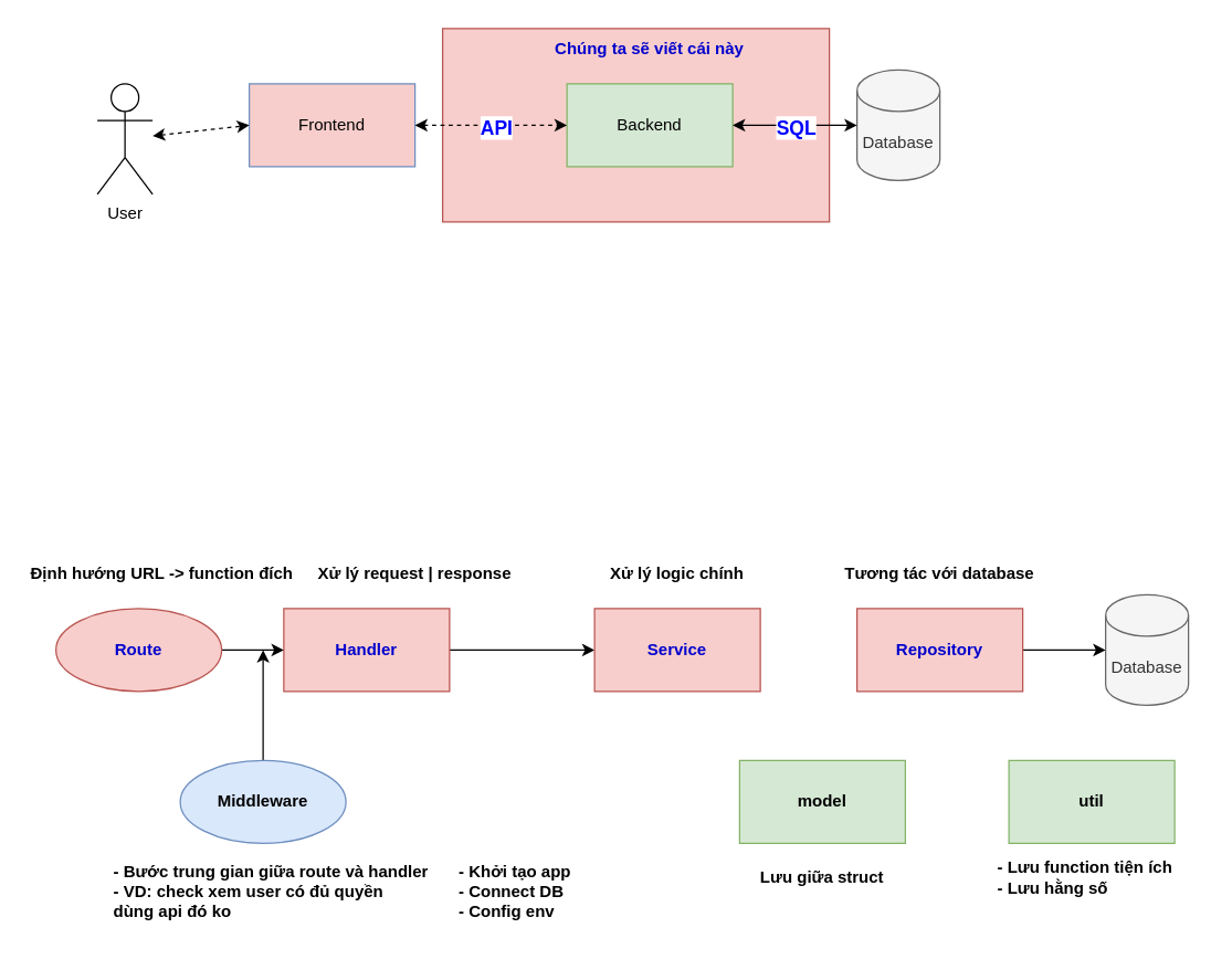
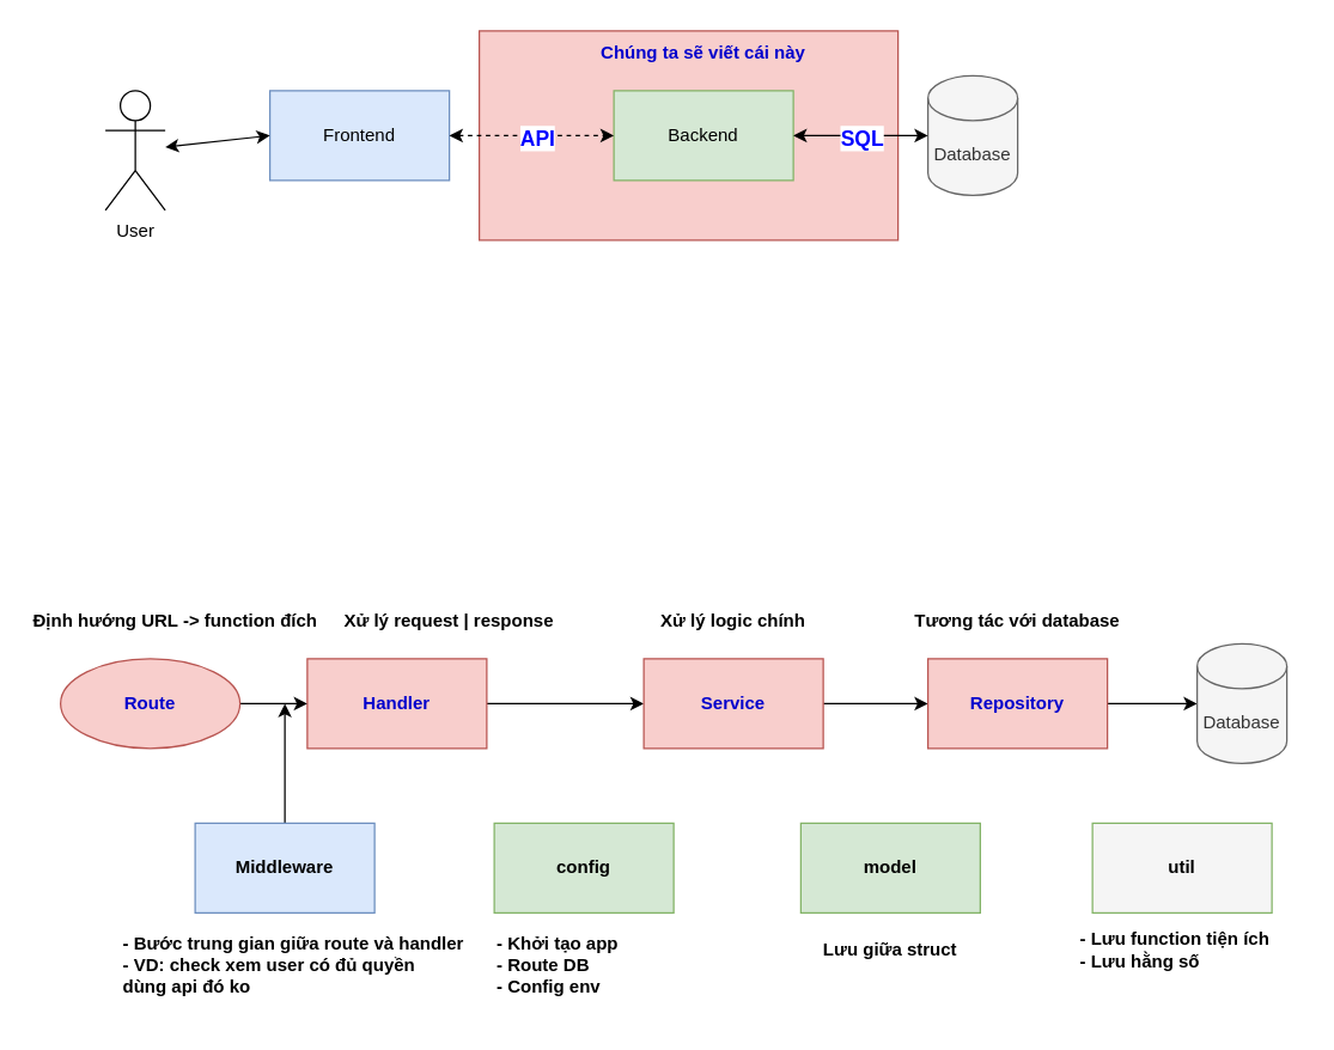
  <mxCell id="0" />
  <mxCell id="1" parent="0" />
  <mxCell id="2" value="" style="rounded=0;whiteSpace=wrap;html=1;fillColor=#f8cecc;strokeColor=#b85450;" vertex="1" parent="1"><mxGeometry x="320" y="20" width="280" height="140" as="geometry" /></mxCell>
- <mxCell id="3" value="Frontend" style="rounded=0;whiteSpace=wrap;html=1;fillColor=#f8cecc;strokeColor=#6c8ebf;" parent="1" vertex="1"><mxGeometry x="180" y="60" width="120" height="60" as="geometry" /></mxCell>
+ <mxCell id="3" value="Frontend" style="rounded=0;whiteSpace=wrap;html=1;fillColor=#dae8fc;strokeColor=#6c8ebf;" parent="1" vertex="1"><mxGeometry x="180" y="60" width="120" height="60" as="geometry" /></mxCell>
  <mxCell id="4" value="User" style="shape=umlActor;verticalLabelPosition=bottom;verticalAlign=top;html=1;outlineConnect=0;" parent="1" vertex="1"><mxGeometry x="70" y="60" width="40" height="80" as="geometry" /></mxCell>
  <mxCell id="5" value="Backend" style="rounded=0;whiteSpace=wrap;html=1;fillColor=#d5e8d4;strokeColor=#82b366;" parent="1" vertex="1"><mxGeometry x="410" y="60" width="120" height="60" as="geometry" /></mxCell>
  <mxCell id="6" value="Database" style="shape=cylinder3;whiteSpace=wrap;html=1;boundedLbl=1;backgroundOutline=1;size=15;fillColor=#f5f5f5;fontColor=#333333;strokeColor=#666666;" parent="1" vertex="1"><mxGeometry x="620" y="50" width="60" height="80" as="geometry" /></mxCell>
  <mxCell id="7" value="" style="endArrow=classic;startArrow=classic;html=1;rounded=0;exitX=1;exitY=0.5;exitDx=0;exitDy=0;entryX=0;entryY=0.5;entryDx=0;entryDy=0;dashed=1;" parent="1" source="3" target="5" edge="1"><mxGeometry width="50" height="50" relative="1" as="geometry"><mxPoint x="420" y="180" as="sourcePoint" /><mxPoint x="470" y="130" as="targetPoint" /></mxGeometry></mxCell>
  <mxCell id="8" value="&lt;b&gt;&lt;font style=&quot;font-size: 14px;&quot;&gt;API&lt;/font&gt;&lt;/b&gt;" style="edgeLabel;html=1;align=center;verticalAlign=middle;resizable=0;points=[];fontColor=#0000FF;" parent="7" vertex="1" connectable="0"><mxGeometry x="0.046" y="-1" relative="1" as="geometry"><mxPoint as="offset" /></mxGeometry></mxCell>
  <mxCell id="9" value="" style="endArrow=classic;startArrow=classic;html=1;rounded=0;exitX=1;exitY=0.5;exitDx=0;exitDy=0;entryX=0;entryY=0.5;entryDx=0;entryDy=0;entryPerimeter=0;" parent="1" source="5" target="6" edge="1"><mxGeometry width="50" height="50" relative="1" as="geometry"><mxPoint x="420" y="180" as="sourcePoint" /><mxPoint x="470" y="130" as="targetPoint" /></mxGeometry></mxCell>
  <mxCell id="10" value="&lt;b&gt;&lt;font style=&quot;font-size: 14px;&quot;&gt;SQL&lt;/font&gt;&lt;/b&gt;" style="edgeLabel;html=1;align=center;verticalAlign=middle;resizable=0;points=[];fontColor=#0000FF;" parent="9" vertex="1" connectable="0"><mxGeometry y="-1" relative="1" as="geometry"><mxPoint as="offset" /></mxGeometry></mxCell>
- <mxCell id="11" value="" style="endArrow=classic;startArrow=classic;html=1;rounded=0;entryX=0;entryY=0.5;entryDx=0;entryDy=0;dashed=1;" parent="1" source="4" target="3" edge="1"><mxGeometry width="50" height="50" relative="1" as="geometry"><mxPoint x="420" y="180" as="sourcePoint" /><mxPoint x="470" y="130" as="targetPoint" /></mxGeometry></mxCell>
+ <mxCell id="11" value="" style="endArrow=classic;startArrow=classic;html=1;rounded=0;entryX=0;entryY=0.5;entryDx=0;entryDy=0;" parent="1" source="4" target="3" edge="1"><mxGeometry width="50" height="50" relative="1" as="geometry"><mxPoint x="420" y="180" as="sourcePoint" /><mxPoint x="470" y="130" as="targetPoint" /></mxGeometry></mxCell>
  <mxCell id="12" style="edgeStyle=orthogonalEdgeStyle;rounded=0;orthogonalLoop=1;jettySize=auto;html=1;exitX=1;exitY=0.5;exitDx=0;exitDy=0;entryX=0;entryY=0.5;entryDx=0;entryDy=0;" parent="1" source="13" target="17" edge="1"><mxGeometry relative="1" as="geometry" /></mxCell>
  <mxCell id="13" value="Handler" style="rounded=0;whiteSpace=wrap;html=1;fillColor=#f8cecc;strokeColor=#b85450;fontStyle=1;fontColor=#0000CC;" parent="1" vertex="1"><mxGeometry x="205" y="440" width="120" height="60" as="geometry" /></mxCell>
  <mxCell id="14" style="edgeStyle=orthogonalEdgeStyle;rounded=0;orthogonalLoop=1;jettySize=auto;html=1;exitX=1;exitY=0.5;exitDx=0;exitDy=0;entryX=0;entryY=0.5;entryDx=0;entryDy=0;" parent="1" source="15" target="13" edge="1"><mxGeometry relative="1" as="geometry" /></mxCell>
  <mxCell id="15" value="Route" style="ellipse;whiteSpace=wrap;html=1;fillColor=#f8cecc;strokeColor=#b85450;fontStyle=1;fontColor=#0000CC;" parent="1" vertex="1"><mxGeometry x="40" y="440" width="120" height="60" as="geometry" /></mxCell>
+ <mxCell id="16" style="edgeStyle=orthogonalEdgeStyle;rounded=0;orthogonalLoop=1;jettySize=auto;html=1;exitX=1;exitY=0.5;exitDx=0;exitDy=0;entryX=0;entryY=0.5;entryDx=0;entryDy=0;" parent="1" source="17" target="21" edge="1"><mxGeometry relative="1" as="geometry" /></mxCell>
  <mxCell id="17" value="Service" style="rounded=0;whiteSpace=wrap;html=1;fillColor=#f8cecc;strokeColor=#b85450;fontStyle=1;fontColor=#0000CC;" parent="1" vertex="1"><mxGeometry x="430" y="440" width="120" height="60" as="geometry" /></mxCell>
  <mxCell id="18" style="edgeStyle=orthogonalEdgeStyle;rounded=0;orthogonalLoop=1;jettySize=auto;html=1;exitX=0.5;exitY=0;exitDx=0;exitDy=0;" parent="1" source="19" edge="1"><mxGeometry relative="1" as="geometry"><mxPoint x="190" y="470" as="targetPoint" /></mxGeometry></mxCell>
- <mxCell id="19" value="Middleware" style="ellipse;whiteSpace=wrap;html=1;fillColor=#dae8fc;strokeColor=#6c8ebf;fontStyle=1;" parent="1" vertex="1"><mxGeometry x="130" y="550" width="120" height="60" as="geometry" /></mxCell>
+ <mxCell id="19" value="Middleware" style="rounded=0;whiteSpace=wrap;html=1;fillColor=#dae8fc;strokeColor=#6c8ebf;fontStyle=1" parent="1" vertex="1"><mxGeometry x="130" y="550" width="120" height="60" as="geometry" /></mxCell>
  <mxCell id="20" style="edgeStyle=orthogonalEdgeStyle;rounded=0;orthogonalLoop=1;jettySize=auto;html=1;exitX=1;exitY=0.5;exitDx=0;exitDy=0;entryX=0;entryY=0.5;entryDx=0;entryDy=0;entryPerimeter=0;" parent="1" source="21" target="22" edge="1"><mxGeometry relative="1" as="geometry" /></mxCell>
  <mxCell id="21" value="Repository" style="rounded=0;whiteSpace=wrap;html=1;fillColor=#f8cecc;strokeColor=#b85450;fontStyle=1;fontColor=#0000CC;" parent="1" vertex="1"><mxGeometry x="620" y="440" width="120" height="60" as="geometry" /></mxCell>
  <mxCell id="22" value="Database" style="shape=cylinder3;whiteSpace=wrap;html=1;boundedLbl=1;backgroundOutline=1;size=15;fillColor=#f5f5f5;fontColor=#333333;strokeColor=#666666;" parent="1" vertex="1"><mxGeometry x="800" y="430" width="60" height="80" as="geometry" /></mxCell>
  <mxCell id="23" value="Xử lý request | response" style="text;html=1;strokeColor=none;fillColor=none;align=center;verticalAlign=middle;whiteSpace=wrap;rounded=0;fontStyle=1" parent="1" vertex="1"><mxGeometry x="220" y="400" width="160" height="30" as="geometry" /></mxCell>
  <mxCell id="24" value="Xử lý logic chính" style="text;html=1;strokeColor=none;fillColor=none;align=center;verticalAlign=middle;whiteSpace=wrap;rounded=0;fontStyle=1" parent="1" vertex="1"><mxGeometry x="420" y="400" width="140" height="30" as="geometry" /></mxCell>
  <mxCell id="25" value="Tương tác với database" style="text;html=1;strokeColor=none;fillColor=none;align=center;verticalAlign=middle;whiteSpace=wrap;rounded=0;fontStyle=1" parent="1" vertex="1"><mxGeometry x="610" y="400" width="140" height="30" as="geometry" /></mxCell>
  <mxCell id="26" value="- Bước trung gian giữa route và handler&lt;br&gt;- VD: check xem user có đủ quyền dùng api đó ko" style="text;html=1;strokeColor=none;fillColor=none;align=left;verticalAlign=middle;whiteSpace=wrap;rounded=0;fontStyle=1" parent="1" vertex="1"><mxGeometry x="80" y="610" width="230" height="70" as="geometry" /></mxCell>
  <mxCell id="27" value="Định hướng URL -&amp;gt; function đích" style="text;html=1;strokeColor=none;fillColor=none;align=left;verticalAlign=middle;whiteSpace=wrap;rounded=0;fontStyle=1" parent="1" vertex="1"><mxGeometry y="400" width="200" height="30" as="geometry" x="20" /></mxCell>
- <mxCell id="29" value="- Khởi tạo app&lt;br&gt;- Connect DB&lt;br&gt;- Config env" style="text;html=1;strokeColor=none;fillColor=none;align=left;verticalAlign=middle;whiteSpace=wrap;rounded=0;fontStyle=1" parent="1" vertex="1"><mxGeometry x="330" y="630" width="150" height="30" as="geometry" /></mxCell>
+ <mxCell id="28" value="config" style="rounded=0;whiteSpace=wrap;html=1;fillColor=#d5e8d4;strokeColor=#82b366;fontStyle=1" parent="1" vertex="1"><mxGeometry x="330" y="550" width="120" height="60" as="geometry" /></mxCell>
+ <mxCell id="29" value="- Khởi tạo app&lt;br&gt;- Route DB&lt;br&gt;- Config env" style="text;html=1;strokeColor=none;fillColor=none;align=left;verticalAlign=middle;whiteSpace=wrap;rounded=0;fontStyle=1" parent="1" vertex="1"><mxGeometry x="330" y="630" width="150" height="30" as="geometry" /></mxCell>
  <mxCell id="30" value="Lưu giữa struct" style="text;html=1;strokeColor=none;fillColor=none;align=center;verticalAlign=middle;whiteSpace=wrap;rounded=0;fontStyle=1" parent="1" vertex="1"><mxGeometry x="520" y="620" width="150" height="30" as="geometry" /></mxCell>
  <mxCell id="31" value="model" style="rounded=0;whiteSpace=wrap;html=1;fillColor=#d5e8d4;strokeColor=#82b366;fontStyle=1" parent="1" vertex="1"><mxGeometry x="535" y="550" width="120" height="60" as="geometry" /></mxCell>
- <mxCell id="32" value="util" style="rounded=0;whiteSpace=wrap;html=1;fillColor=#d5e8d4;strokeColor=#82b366;fontStyle=1" parent="1" vertex="1"><mxGeometry x="730" y="550" width="120" height="60" as="geometry" /></mxCell>
+ <mxCell id="32" value="util" style="rounded=0;whiteSpace=wrap;html=1;fillColor=#f5f5f5;strokeColor=#82b366;fontStyle=1;" parent="1" vertex="1"><mxGeometry x="730" y="550" width="120" height="60" as="geometry" /></mxCell>
  <mxCell id="33" value="- Lưu function tiện ích&lt;br&gt;- Lưu hằng số" style="text;html=1;strokeColor=none;fillColor=none;align=left;verticalAlign=middle;whiteSpace=wrap;rounded=0;fontStyle=1" parent="1" vertex="1"><mxGeometry x="720" y="620" width="150" height="30" as="geometry" /></mxCell>
  <mxCell id="34" value="Chúng ta sẽ viết cái này" style="text;html=1;strokeColor=none;fillColor=none;align=center;verticalAlign=middle;whiteSpace=wrap;rounded=0;fontStyle=1;fontColor=#0000CC;" vertex="1" parent="1"><mxGeometry x="400" y="20" width="140" height="30" as="geometry" /></mxCell>
